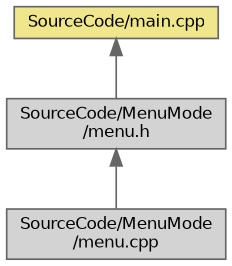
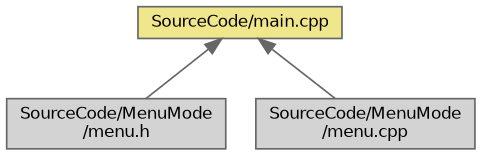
  digraph {
    node [color=grey40 fillcolor=lightgrey fontname=Helvetica fontsize=10 shape=box style=filled]
    edge [color=gray40 dir=back fontname=Helvetica fontsize=10 labelfontname=Helvetica labelfontsize=10 style=solid]
    n1 [color=gray40 fontcolor=black height=0.2 label="SourceCode/MenuMode\l/menu.h" width=0.4]
    n2 [height=0.2 label="SourceCode/MenuMode\l/menu.cpp" width=0.4]
    n3 [fillcolor=khaki height=0.2 label="SourceCode/main.cpp" width=0.4]
-   n1 -> n2
+   n3 -> n2
    n3 -> n1
  }
